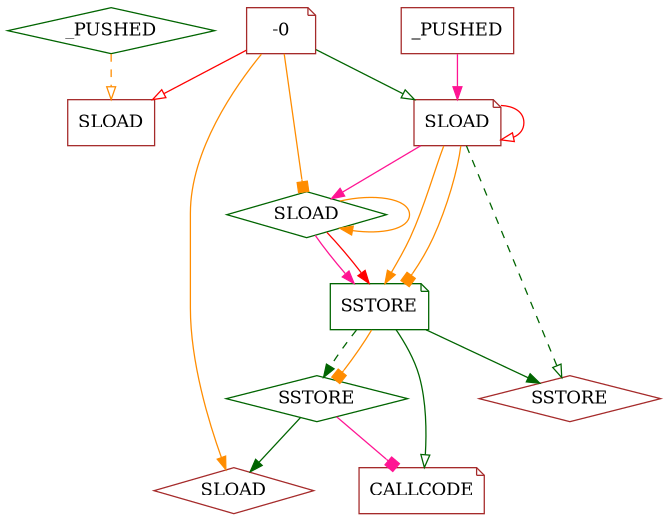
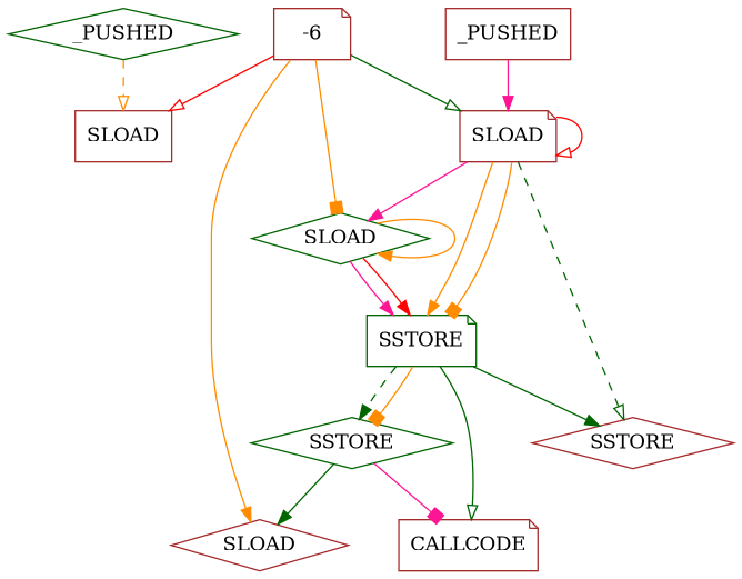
  digraph {
    node [shape=diamond color=brown]
    edge [style=solid color=darkorange arrowhead=normal]
    n1 [label=SLOAD shape=box]
    n2 [label=SSTORE color=darkgreen]
    n3 [label=SLOAD]
    n4 [label=CALLCODE shape=note]
    n5 [label=_PUSHED color=darkgreen]
    n6 [label=SSTORE shape=note color=darkgreen]
    n7 [label=SSTORE]
    n8 [label=SLOAD color=darkgreen]
    n9 [label=_PUSHED shape=box]
    n10 [label=SLOAD shape=note]
-   -6 [shape=note label=-0]
+   -6 [shape=note]
    n2 -> n3 [color=darkgreen]
    n2 -> n4 [color=deeppink arrowhead=box]
    n5 -> n1 [style=dashed arrowhead=onormal]
    n6 -> n2 [color=darkgreen style=dashed]
    n6 -> n2 [arrowhead=box]
    n6 -> n4 [color=darkgreen arrowhead=onormal]
    n6 -> n7 [color=darkgreen]
    n8 -> n6 [color=deeppink]
    n8 -> n6 [color=red]
    n8 -> n8 [style=""]
    n9 -> n10 [color=deeppink]
    n10 -> n6
    n10 -> n6 [arrowhead=box]
    n10 -> n7 [color=darkgreen style=dashed arrowhead=onormal]
    n10 -> n8 [color=deeppink]
    n10 -> n10 [color=red arrowhead=onormal style=""]
    -6 -> n1 [color=red arrowhead=onormal]
    -6 -> n3
    -6 -> n8 [arrowhead=box]
    -6 -> n10 [color=darkgreen arrowhead=onormal]
  }
